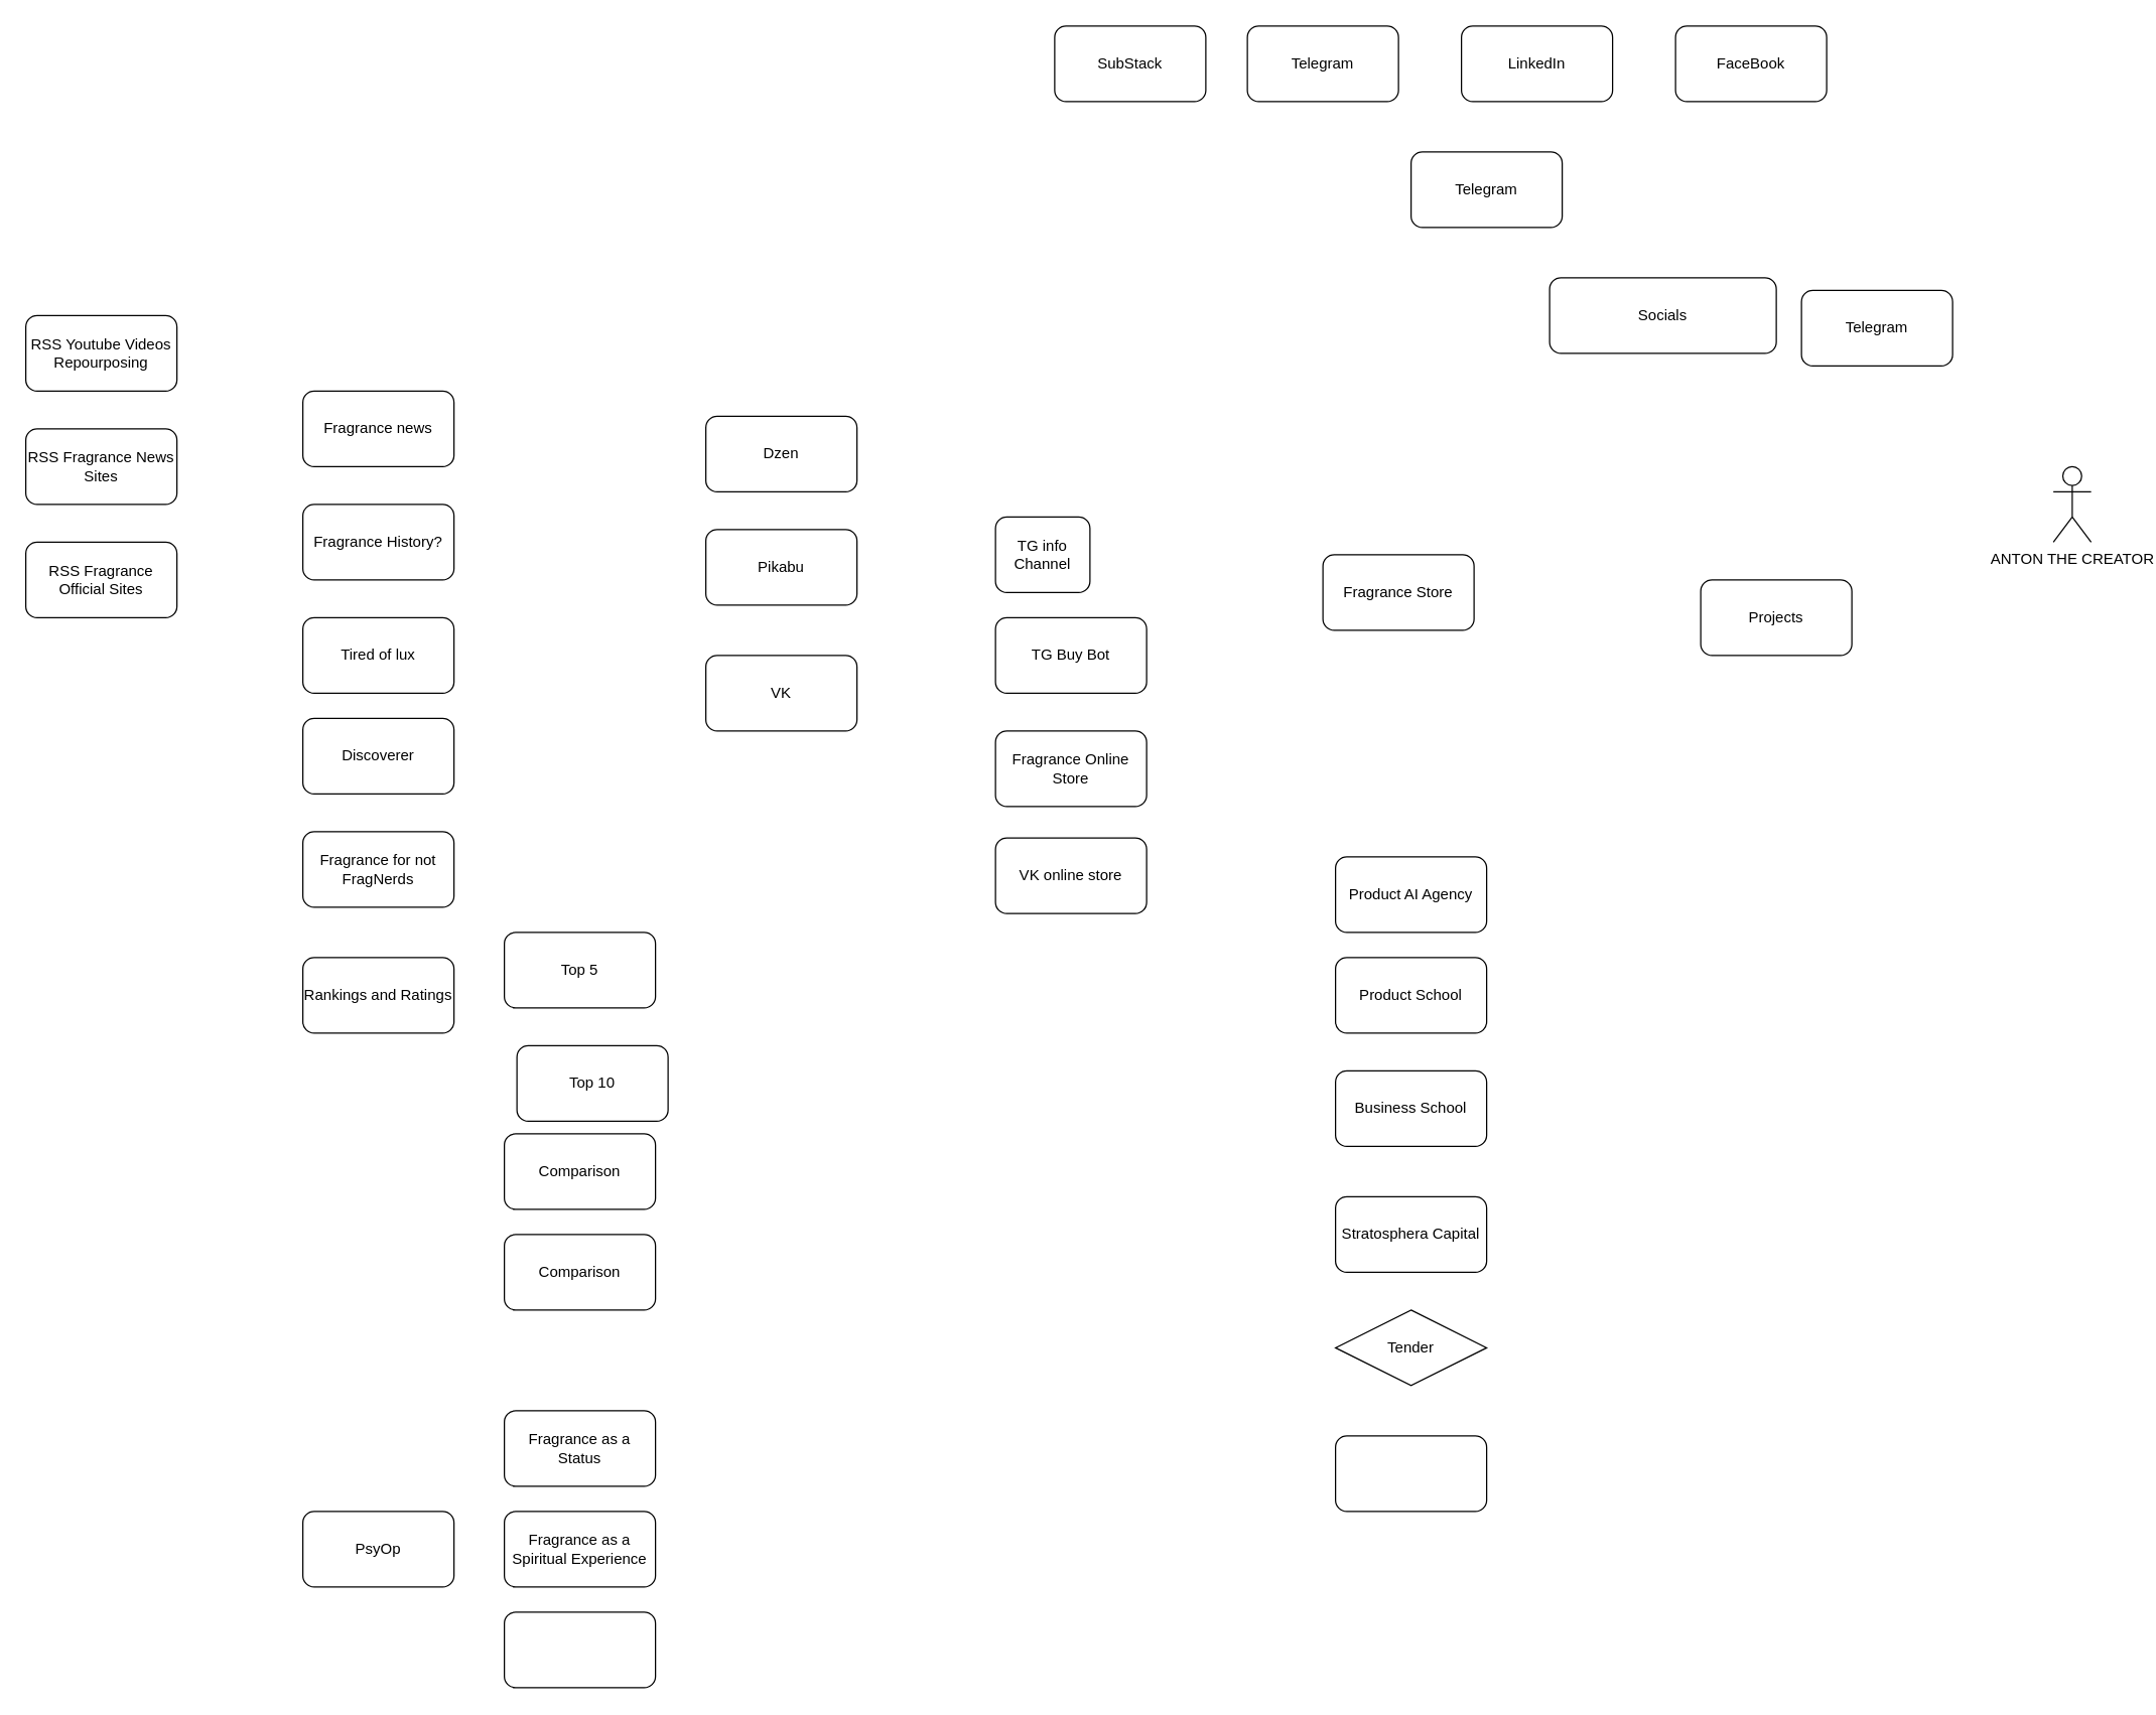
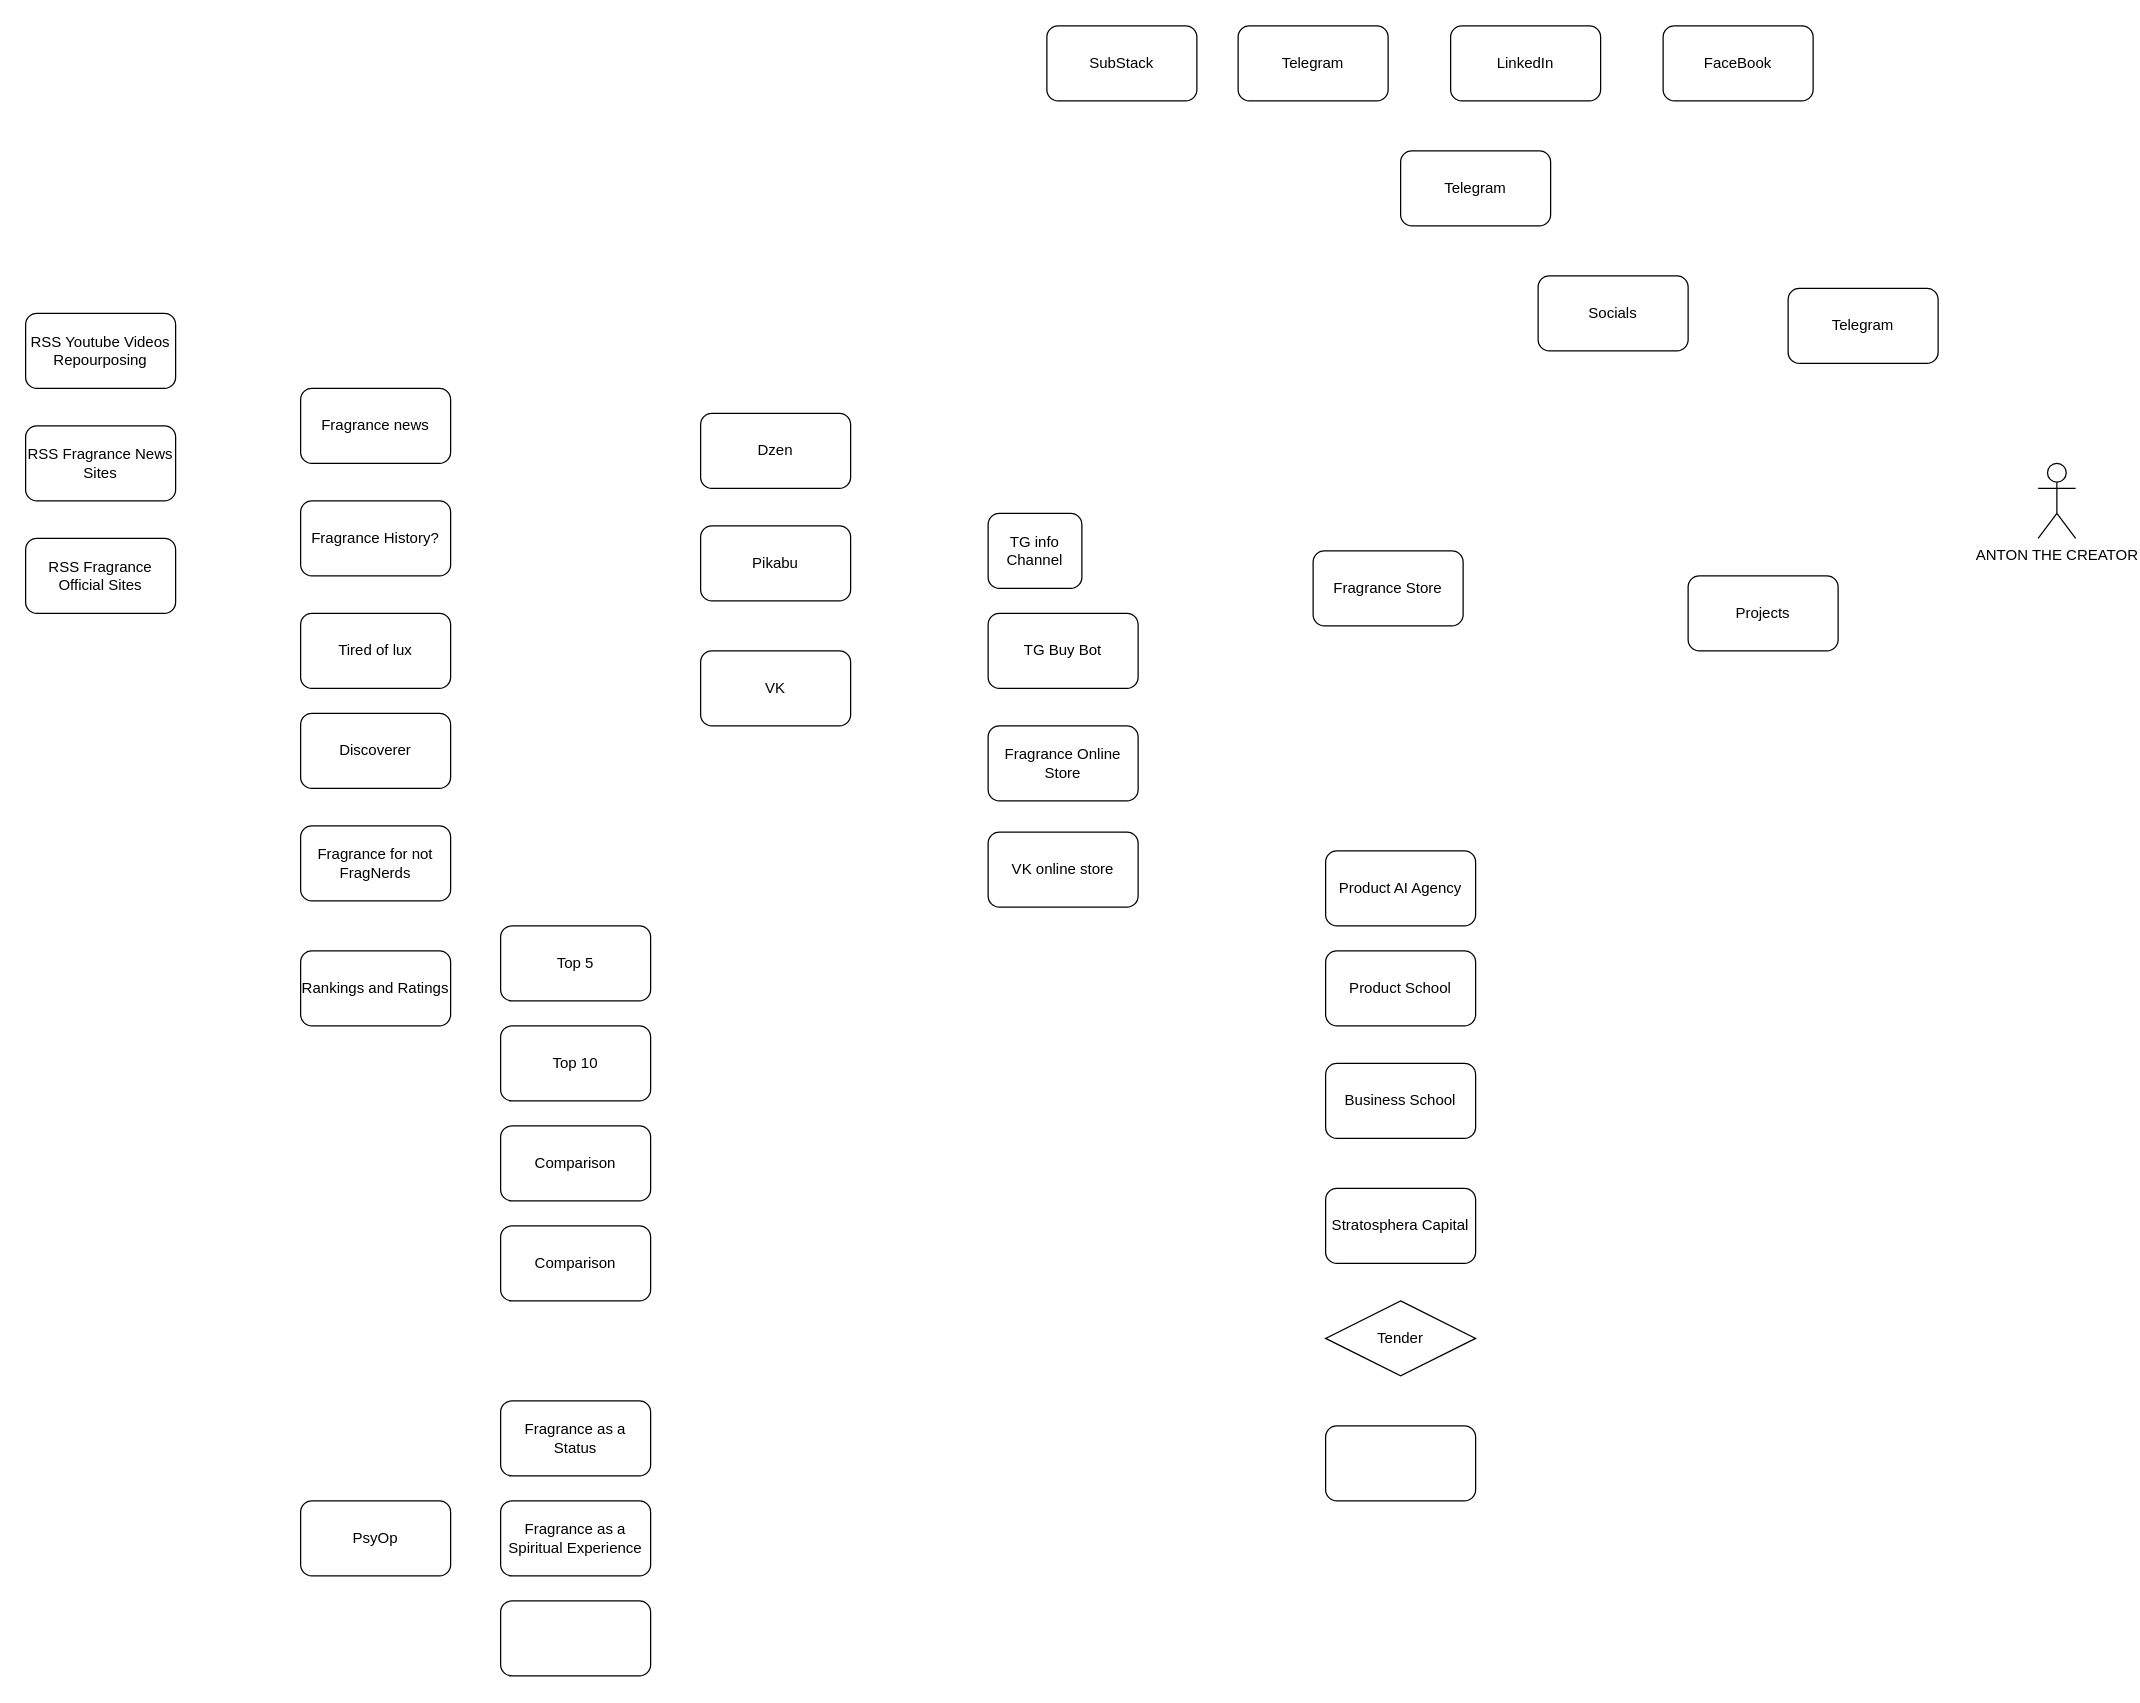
  <mxCell id="0" />
  <mxCell id="1" parent="0" />
  <mxCell id="2" value="ANTON THE CREATOR" style="shape=umlActor;verticalLabelPosition=bottom;verticalAlign=top;html=1;outlineConnect=0;" vertex="1" parent="1"><mxGeometry x="1630" y="370" width="30" height="60" as="geometry" /></mxCell>
- <mxCell id="3" value="Socials" style="rounded=1;whiteSpace=wrap;html=1;" vertex="1" parent="1"><mxGeometry x="1230" y="220" width="180" height="60" as="geometry" /></mxCell>
+ <mxCell id="3" value="Socials" style="rounded=1;whiteSpace=wrap;html=1;" vertex="1" parent="1"><mxGeometry x="1230" y="220" width="120" height="60" as="geometry" /></mxCell>
  <mxCell id="4" value="Telegram" style="rounded=1;whiteSpace=wrap;html=1;" vertex="1" parent="1"><mxGeometry x="1120" y="120" width="120" height="60" as="geometry" /></mxCell>
  <mxCell id="5" value="FaceBook" style="rounded=1;whiteSpace=wrap;html=1;" vertex="1" parent="1"><mxGeometry x="1330" y="20" width="120" height="60" as="geometry" /></mxCell>
  <mxCell id="6" value="LinkedIn" style="rounded=1;whiteSpace=wrap;html=1;" vertex="1" parent="1"><mxGeometry x="1160" y="20" width="120" height="60" as="geometry" /></mxCell>
  <mxCell id="7" value="Telegram" style="rounded=1;whiteSpace=wrap;html=1;" vertex="1" parent="1"><mxGeometry x="990" y="20" width="120" height="60" as="geometry" /></mxCell>
  <mxCell id="8" value="Telegram" style="rounded=1;whiteSpace=wrap;html=1;" vertex="1" parent="1"><mxGeometry x="1430" y="230" width="120" height="60" as="geometry" /></mxCell>
  <mxCell id="9" value="Projects" style="rounded=1;whiteSpace=wrap;html=1;" vertex="1" parent="1"><mxGeometry x="1350" y="460" width="120" height="60" as="geometry" /></mxCell>
  <mxCell id="10" value="Fragrance Store" style="rounded=1;whiteSpace=wrap;html=1;" vertex="1" parent="1"><mxGeometry x="1050" y="440" width="120" height="60" as="geometry" /></mxCell>
  <mxCell id="11" value="Product School" style="rounded=1;whiteSpace=wrap;html=1;" vertex="1" parent="1"><mxGeometry x="1060" y="760" width="120" height="60" as="geometry" /></mxCell>
  <mxCell id="12" value="Business School" style="rounded=1;whiteSpace=wrap;html=1;" vertex="1" parent="1"><mxGeometry x="1060" y="850" width="120" height="60" as="geometry" /></mxCell>
  <mxCell id="13" value="Stratosphera Capital" style="rounded=1;whiteSpace=wrap;html=1;" vertex="1" parent="1"><mxGeometry x="1060" y="950" width="120" height="60" as="geometry" /></mxCell>
  <mxCell id="14" value="Tender" style="rhombus;whiteSpace=wrap;html=1;" vertex="1" parent="1"><mxGeometry x="1060" y="1040" width="120" height="60" as="geometry" /></mxCell>
  <mxCell id="15" value="TG info Channel" style="rounded=1;whiteSpace=wrap;html=1;" vertex="1" parent="1"><mxGeometry x="790" y="410" width="75" height="60" as="geometry" /></mxCell>
  <mxCell id="16" value="TG Buy Bot" style="rounded=1;whiteSpace=wrap;html=1;" vertex="1" parent="1"><mxGeometry x="790" y="490" width="120" height="60" as="geometry" /></mxCell>
  <mxCell id="17" value="Product AI Agency" style="rounded=1;whiteSpace=wrap;html=1;" vertex="1" parent="1"><mxGeometry x="1060" y="680" width="120" height="60" as="geometry" /></mxCell>
  <mxCell id="18" value="SubStack" style="rounded=1;whiteSpace=wrap;html=1;" vertex="1" parent="1"><mxGeometry x="837" y="20" width="120" height="60" as="geometry" /></mxCell>
  <mxCell id="19" value="" style="rounded=1;whiteSpace=wrap;html=1;" vertex="1" parent="1"><mxGeometry x="1060" y="1140" width="120" height="60" as="geometry" /></mxCell>
  <mxCell id="20" value="Dzen" style="rounded=1;whiteSpace=wrap;html=1;" vertex="1" parent="1"><mxGeometry x="560" y="330" width="120" height="60" as="geometry" /></mxCell>
  <mxCell id="21" value="Pikabu" style="rounded=1;whiteSpace=wrap;html=1;" vertex="1" parent="1"><mxGeometry x="560" y="420" width="120" height="60" as="geometry" /></mxCell>
  <mxCell id="22" value="VK" style="rounded=1;whiteSpace=wrap;html=1;" vertex="1" parent="1"><mxGeometry x="560" y="520" width="120" height="60" as="geometry" /></mxCell>
  <mxCell id="23" value="Fragrance news" style="rounded=1;whiteSpace=wrap;html=1;" vertex="1" parent="1"><mxGeometry x="240" y="310" width="120" height="60" as="geometry" /></mxCell>
  <mxCell id="24" value="Fragrance History?" style="rounded=1;whiteSpace=wrap;html=1;" vertex="1" parent="1"><mxGeometry x="240" y="400" width="120" height="60" as="geometry" /></mxCell>
  <mxCell id="25" value="Tired of lux" style="rounded=1;whiteSpace=wrap;html=1;" vertex="1" parent="1"><mxGeometry x="240" y="490" width="120" height="60" as="geometry" /></mxCell>
  <mxCell id="26" value="Fragrance Online Store" style="rounded=1;whiteSpace=wrap;html=1;" vertex="1" parent="1"><mxGeometry x="790" y="580" width="120" height="60" as="geometry" /></mxCell>
  <mxCell id="27" value="VK online store" style="rounded=1;whiteSpace=wrap;html=1;" vertex="1" parent="1"><mxGeometry x="790" y="665" width="120" height="60" as="geometry" /></mxCell>
  <mxCell id="28" value="RSS Youtube Videos Repourposing" style="rounded=1;whiteSpace=wrap;html=1;" vertex="1" parent="1"><mxGeometry x="20" y="250" width="120" height="60" as="geometry" /></mxCell>
  <mxCell id="29" value="RSS Fragrance News Sites" style="rounded=1;whiteSpace=wrap;html=1;" vertex="1" parent="1"><mxGeometry x="20" y="340" width="120" height="60" as="geometry" /></mxCell>
  <mxCell id="30" value="RSS Fragrance Official Sites" style="rounded=1;whiteSpace=wrap;html=1;" vertex="1" parent="1"><mxGeometry x="20" y="430" width="120" height="60" as="geometry" /></mxCell>
  <mxCell id="31" value="Discoverer" style="rounded=1;whiteSpace=wrap;html=1;" vertex="1" parent="1"><mxGeometry x="240" y="570" width="120" height="60" as="geometry" /></mxCell>
  <mxCell id="32" value="Fragrance for not FragNerds" style="rounded=1;whiteSpace=wrap;html=1;" vertex="1" parent="1"><mxGeometry x="240" y="660" width="120" height="60" as="geometry" /></mxCell>
  <mxCell id="33" value="Rankings and Ratings" style="rounded=1;whiteSpace=wrap;html=1;" vertex="1" parent="1"><mxGeometry x="240" y="760" width="120" height="60" as="geometry" /></mxCell>
  <mxCell id="34" value="Top 5" style="rounded=1;whiteSpace=wrap;html=1;" vertex="1" parent="1"><mxGeometry x="400" y="740" width="120" height="60" as="geometry" /></mxCell>
- <mxCell id="35" value="Top 10" style="rounded=1;whiteSpace=wrap;html=1;" vertex="1" parent="1"><mxGeometry x="410" y="830" width="120" height="60" as="geometry" /></mxCell>
+ <mxCell id="35" value="Top 10" style="rounded=1;whiteSpace=wrap;html=1;" vertex="1" parent="1"><mxGeometry x="400" y="820" width="120" height="60" as="geometry" /></mxCell>
  <mxCell id="36" value="Comparison" style="rounded=1;whiteSpace=wrap;html=1;" vertex="1" parent="1"><mxGeometry x="400" y="900" width="120" height="60" as="geometry" /></mxCell>
  <mxCell id="37" value="Comparison" style="rounded=1;whiteSpace=wrap;html=1;" vertex="1" parent="1"><mxGeometry x="400" y="980" width="120" height="60" as="geometry" /></mxCell>
  <mxCell id="38" value="PsyOp" style="rounded=1;whiteSpace=wrap;html=1;" vertex="1" parent="1"><mxGeometry x="240" y="1200" width="120" height="60" as="geometry" /></mxCell>
  <mxCell id="39" value="Fragrance as a Status" style="rounded=1;whiteSpace=wrap;html=1;" vertex="1" parent="1"><mxGeometry x="400" y="1120" width="120" height="60" as="geometry" /></mxCell>
  <mxCell id="40" value="Fragrance as a Spiritual Experience" style="rounded=1;whiteSpace=wrap;html=1;" vertex="1" parent="1"><mxGeometry x="400" y="1200" width="120" height="60" as="geometry" /></mxCell>
  <mxCell id="41" value="" style="rounded=1;whiteSpace=wrap;html=1;" vertex="1" parent="1"><mxGeometry x="400" y="1280" width="120" height="60" as="geometry" /></mxCell>
